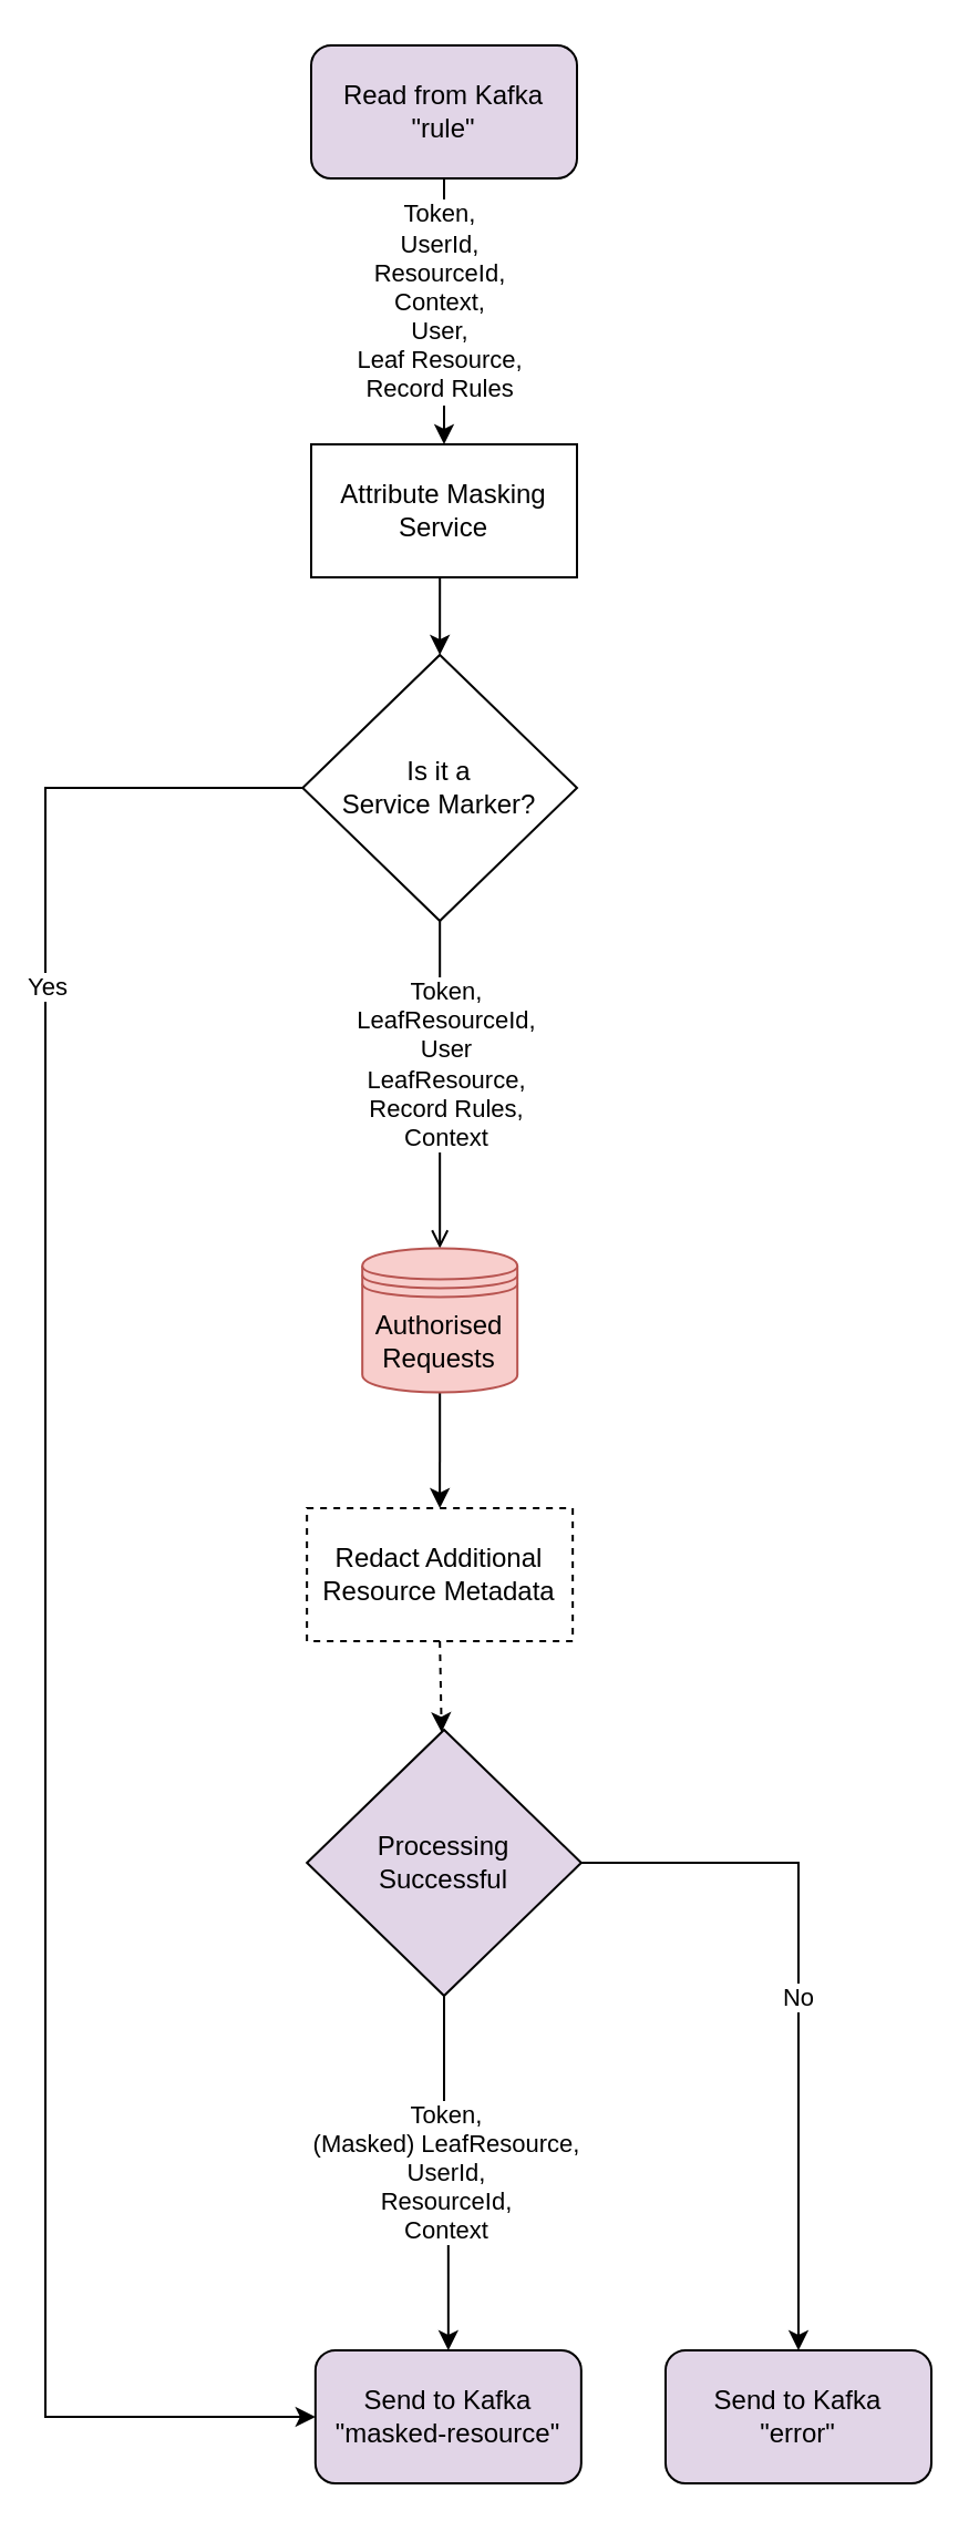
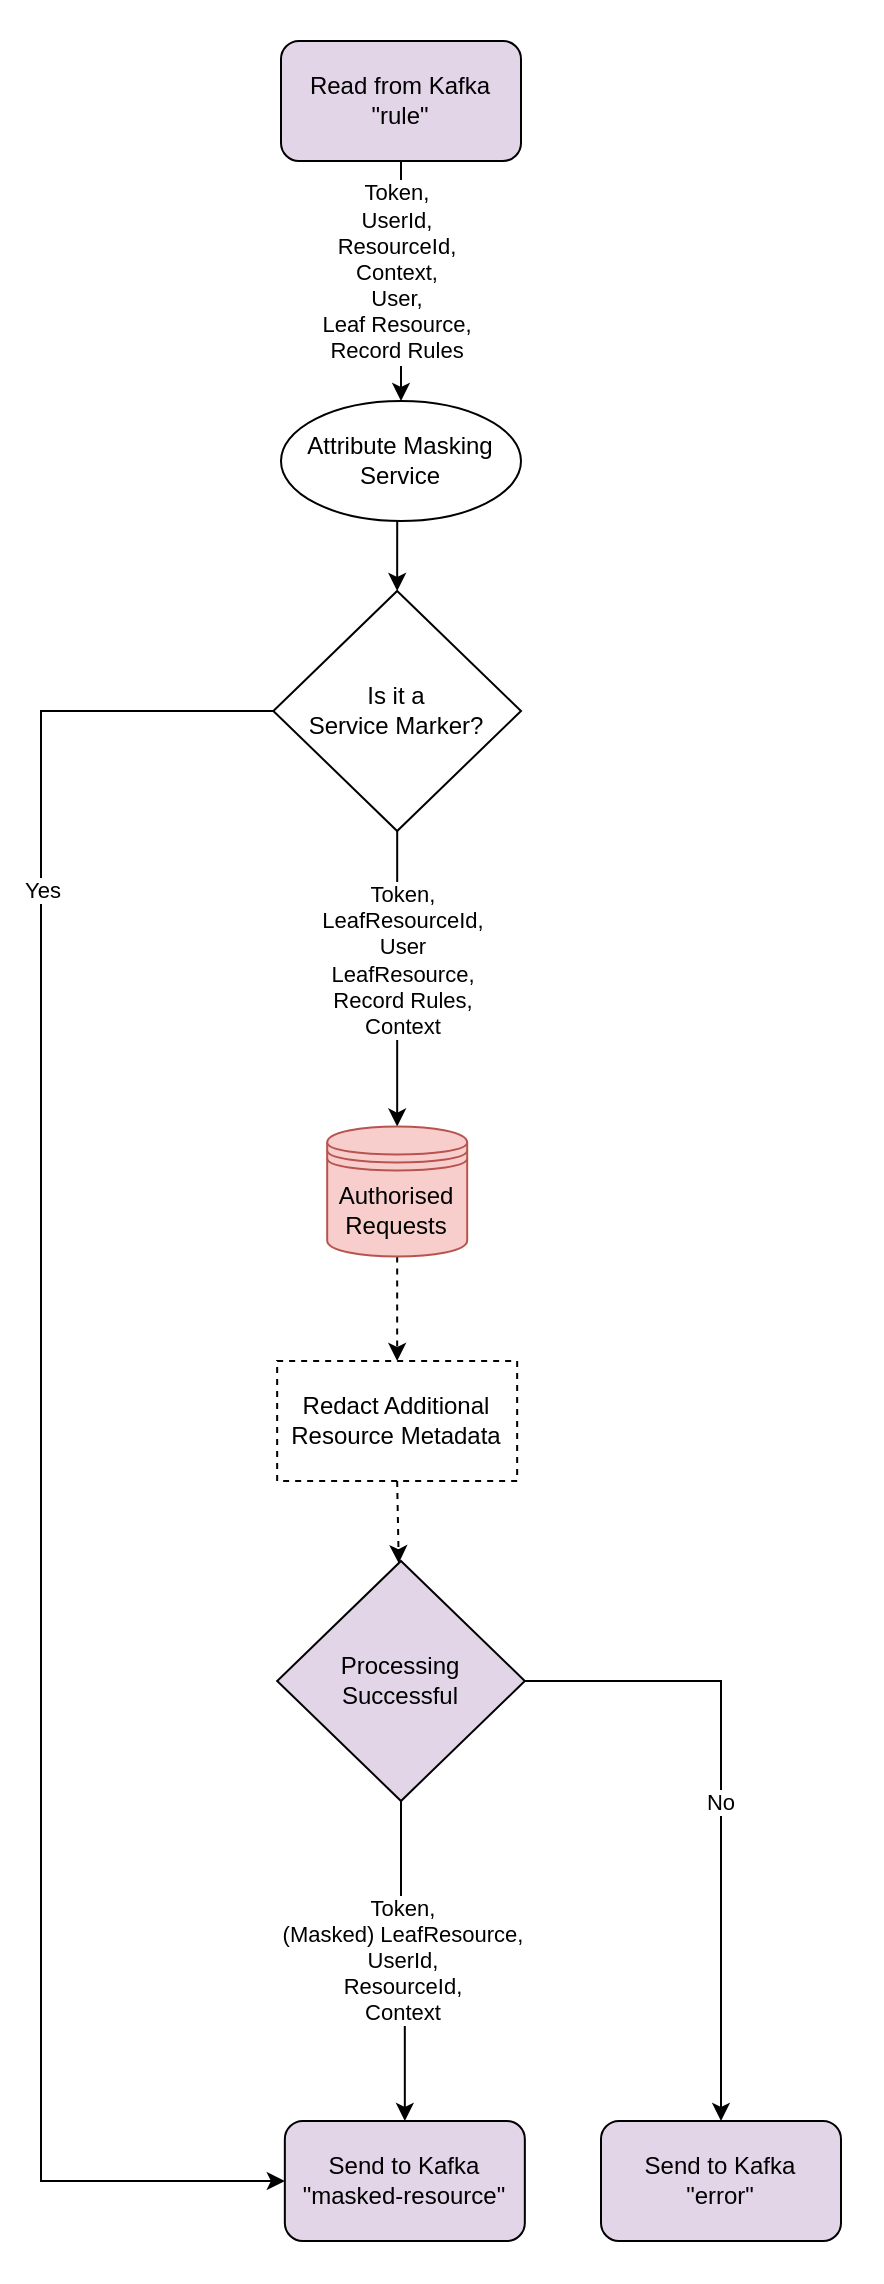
  <mxCell id="0" />
  <mxCell id="1" parent="0" />
  <mxCell id="2" style="edgeStyle=orthogonalEdgeStyle;rounded=0;orthogonalLoop=1;jettySize=auto;html=1;exitX=0.5;exitY=1;exitDx=0;exitDy=0;entryX=0.5;entryY=0;entryDx=0;entryDy=0;" parent="1" source="3" target="11" edge="1"><mxGeometry relative="1" as="geometry" /></mxCell>
- <mxCell id="3" value="Attribute Masking Service" style="rounded=0;whiteSpace=wrap;html=1;" parent="1" vertex="1"><mxGeometry x="140" y="200" width="120" height="60" as="geometry" /></mxCell>
+ <mxCell id="3" value="Attribute Masking Service" style="ellipse;whiteSpace=wrap;html=1;" parent="1" vertex="1"><mxGeometry x="140" y="200" width="120" height="60" as="geometry" /></mxCell>
  <mxCell id="4" style="edgeStyle=orthogonalEdgeStyle;rounded=0;orthogonalLoop=1;jettySize=auto;html=1;exitX=0.5;exitY=1;exitDx=0;exitDy=0;entryX=0.5;entryY=0;entryDx=0;entryDy=0;" parent="1" source="6" target="3" edge="1"><mxGeometry relative="1" as="geometry" /></mxCell>
  <mxCell id="5" value="&lt;span style=&quot;font-family: &amp;#34;helvetica&amp;#34;&quot;&gt;Token,&lt;/span&gt;&lt;br style=&quot;font-family: &amp;#34;helvetica&amp;#34;&quot;&gt;&lt;span style=&quot;font-family: &amp;#34;helvetica&amp;#34;&quot;&gt;UserId,&lt;/span&gt;&lt;br style=&quot;font-family: &amp;#34;helvetica&amp;#34;&quot;&gt;&lt;span style=&quot;font-family: &amp;#34;helvetica&amp;#34;&quot;&gt;ResourceId,&lt;/span&gt;&lt;br style=&quot;font-family: &amp;#34;helvetica&amp;#34;&quot;&gt;&lt;span style=&quot;font-family: &amp;#34;helvetica&amp;#34;&quot;&gt;Context,&lt;/span&gt;&lt;br style=&quot;font-family: &amp;#34;helvetica&amp;#34;&quot;&gt;&lt;span style=&quot;font-family: &amp;#34;helvetica&amp;#34;&quot;&gt;User,&lt;/span&gt;&lt;br style=&quot;font-family: &amp;#34;helvetica&amp;#34;&quot;&gt;&lt;span style=&quot;font-family: &amp;#34;helvetica&amp;#34;&quot;&gt;Leaf Resource,&lt;br&gt;Record Rules&lt;br&gt;&lt;/span&gt;" style="edgeLabel;html=1;align=center;verticalAlign=middle;resizable=0;points=[];" parent="4" vertex="1" connectable="0"><mxGeometry x="-0.233" y="-3" relative="1" as="geometry"><mxPoint y="9" as="offset" /></mxGeometry></mxCell>
  <mxCell id="6" value="&lt;div&gt;Read from Kafka&lt;/div&gt;&lt;div&gt;&quot;rule&quot;&lt;br&gt;&lt;/div&gt;" style="rounded=1;whiteSpace=wrap;html=1;fillColor=#E1D5E7;" parent="1" vertex="1"><mxGeometry x="140" y="20" width="120" height="60" as="geometry" /></mxCell>
  <mxCell id="7" style="edgeStyle=orthogonalEdgeStyle;rounded=0;orthogonalLoop=1;jettySize=auto;html=1;exitX=0;exitY=0.5;exitDx=0;exitDy=0;entryX=0;entryY=0.5;entryDx=0;entryDy=0;" parent="1" source="11" target="12" edge="1"><mxGeometry relative="1" as="geometry"><Array as="points"><mxPoint x="20" y="355" /><mxPoint x="20" y="1090" /></Array></mxGeometry></mxCell>
  <mxCell id="8" value="Yes" style="edgeLabel;html=1;align=center;verticalAlign=middle;resizable=0;points=[];" parent="7" vertex="1" connectable="0"><mxGeometry x="-0.726" y="73" relative="1" as="geometry"><mxPoint x="-73" y="73" as="offset" /></mxGeometry></mxCell>
- <mxCell id="9" style="edgeStyle=orthogonalEdgeStyle;rounded=0;orthogonalLoop=1;jettySize=auto;html=1;exitX=0.5;exitY=1;exitDx=0;exitDy=0;entryX=0.5;entryY=0;entryDx=0;entryDy=0;endArrow=open;" parent="1" source="11" target="15" edge="1"><mxGeometry relative="1" as="geometry" /></mxCell>
+ <mxCell id="9" style="edgeStyle=orthogonalEdgeStyle;rounded=0;orthogonalLoop=1;jettySize=auto;html=1;exitX=0.5;exitY=1;exitDx=0;exitDy=0;entryX=0.5;entryY=0;entryDx=0;entryDy=0;" parent="1" source="11" target="15" edge="1"><mxGeometry relative="1" as="geometry" /></mxCell>
  <mxCell id="10" value="Token,&lt;br&gt;LeafResourceId,&lt;br&gt;User&lt;br&gt;LeafResource,&lt;br&gt;Record Rules,&lt;br&gt;Context" style="edgeLabel;html=1;align=center;verticalAlign=middle;resizable=0;points=[];" parent="9" vertex="1" connectable="0"><mxGeometry x="-0.256" y="1" relative="1" as="geometry"><mxPoint x="1" y="10" as="offset" /></mxGeometry></mxCell>
  <mxCell id="11" value="Is it a &lt;br&gt;Service Marker?" style="rhombus;whiteSpace=wrap;html=1;" parent="1" vertex="1"><mxGeometry x="136.17" y="295" width="123.83" height="120" as="geometry" /></mxCell>
  <mxCell id="12" value="&lt;div&gt;Send to Kafka&lt;/div&gt;&lt;div&gt;&quot;masked-resource&quot;&lt;br&gt;&lt;/div&gt;" style="rounded=1;whiteSpace=wrap;html=1;fillColor=#E1D5E7;" parent="1" vertex="1"><mxGeometry x="141.92" y="1060" width="120" height="60" as="geometry" /></mxCell>
  <mxCell id="13" value="Redact Additional Resource Metadata" style="rounded=0;whiteSpace=wrap;html=1;dashed=1;" parent="1" vertex="1"><mxGeometry x="138.08" y="680" width="120" height="60" as="geometry" /></mxCell>
- <mxCell id="14" style="edgeStyle=orthogonalEdgeStyle;rounded=0;orthogonalLoop=1;jettySize=auto;html=1;exitX=0.5;exitY=1;exitDx=0;exitDy=0;entryX=0.5;entryY=0;entryDx=0;entryDy=0;" parent="1" source="15" target="13" edge="1"><mxGeometry relative="1" as="geometry" /></mxCell>
+ <mxCell id="14" style="edgeStyle=orthogonalEdgeStyle;rounded=0;orthogonalLoop=1;jettySize=auto;html=1;exitX=0.5;exitY=1;exitDx=0;exitDy=0;entryX=0.5;entryY=0;entryDx=0;entryDy=0;dashed=1;" parent="1" source="15" target="13" edge="1"><mxGeometry relative="1" as="geometry" /></mxCell>
  <mxCell id="15" value="Authorised Requests" style="shape=datastore;whiteSpace=wrap;html=1;fillColor=#f8cecc;strokeColor=#b85450;" parent="1" vertex="1"><mxGeometry x="163.09" y="562.78" width="70" height="65" as="geometry" /></mxCell>
  <mxCell id="16" value="No" style="edgeStyle=orthogonalEdgeStyle;rounded=0;orthogonalLoop=1;jettySize=auto;html=1;exitX=1;exitY=0.5;exitDx=0;exitDy=0;entryX=0.5;entryY=0;entryDx=0;entryDy=0;" edge="1" parent="1" source="18" target="19"><mxGeometry relative="1" as="geometry" /></mxCell>
  <mxCell id="17" value="&lt;span style=&quot;color: rgb(0 , 0 , 0) ; font-family: &amp;#34;helvetica&amp;#34; ; font-size: 11px ; font-style: normal ; font-weight: 400 ; letter-spacing: normal ; text-align: center ; text-indent: 0px ; text-transform: none ; word-spacing: 0px ; background-color: rgb(255 , 255 , 255) ; display: inline ; float: none&quot;&gt;Token,&lt;/span&gt;&lt;br style=&quot;color: rgb(0 , 0 , 0) ; font-family: &amp;#34;helvetica&amp;#34; ; font-size: 11px ; font-style: normal ; font-weight: 400 ; letter-spacing: normal ; text-align: center ; text-indent: 0px ; text-transform: none ; word-spacing: 0px&quot;&gt;&lt;span style=&quot;color: rgb(0 , 0 , 0) ; font-family: &amp;#34;helvetica&amp;#34; ; font-size: 11px ; font-style: normal ; font-weight: 400 ; letter-spacing: normal ; text-align: center ; text-indent: 0px ; text-transform: none ; word-spacing: 0px ; background-color: rgb(255 , 255 , 255) ; display: inline ; float: none&quot;&gt;(Masked) LeafResource,&lt;/span&gt;&lt;br style=&quot;color: rgb(0 , 0 , 0) ; font-family: &amp;#34;helvetica&amp;#34; ; font-size: 11px ; font-style: normal ; font-weight: 400 ; letter-spacing: normal ; text-align: center ; text-indent: 0px ; text-transform: none ; word-spacing: 0px&quot;&gt;&lt;span style=&quot;color: rgb(0 , 0 , 0) ; font-family: &amp;#34;helvetica&amp;#34; ; font-size: 11px ; font-style: normal ; font-weight: 400 ; letter-spacing: normal ; text-align: center ; text-indent: 0px ; text-transform: none ; word-spacing: 0px ; background-color: rgb(255 , 255 , 255) ; display: inline ; float: none&quot;&gt;UserId,&lt;/span&gt;&lt;br style=&quot;color: rgb(0 , 0 , 0) ; font-family: &amp;#34;helvetica&amp;#34; ; font-size: 11px ; font-style: normal ; font-weight: 400 ; letter-spacing: normal ; text-align: center ; text-indent: 0px ; text-transform: none ; word-spacing: 0px&quot;&gt;&lt;span style=&quot;color: rgb(0 , 0 , 0) ; font-family: &amp;#34;helvetica&amp;#34; ; font-size: 11px ; font-style: normal ; font-weight: 400 ; letter-spacing: normal ; text-align: center ; text-indent: 0px ; text-transform: none ; word-spacing: 0px ; background-color: rgb(255 , 255 , 255) ; display: inline ; float: none&quot;&gt;ResourceId,&lt;/span&gt;&lt;br style=&quot;color: rgb(0 , 0 , 0) ; font-family: &amp;#34;helvetica&amp;#34; ; font-size: 11px ; font-style: normal ; font-weight: 400 ; letter-spacing: normal ; text-align: center ; text-indent: 0px ; text-transform: none ; word-spacing: 0px&quot;&gt;&lt;span style=&quot;color: rgb(0 , 0 , 0) ; font-family: &amp;#34;helvetica&amp;#34; ; font-size: 11px ; font-style: normal ; font-weight: 400 ; letter-spacing: normal ; text-align: center ; text-indent: 0px ; text-transform: none ; word-spacing: 0px ; background-color: rgb(255 , 255 , 255) ; display: inline ; float: none&quot;&gt;Context&lt;/span&gt;" style="edgeStyle=orthogonalEdgeStyle;rounded=0;orthogonalLoop=1;jettySize=auto;html=1;exitX=0.5;exitY=1;exitDx=0;exitDy=0;entryX=0.5;entryY=0;entryDx=0;entryDy=0;" edge="1" parent="1" source="18" target="12"><mxGeometry relative="1" as="geometry" /></mxCell>
  <mxCell id="18" value="Processing &lt;br&gt;Successful" style="rhombus;whiteSpace=wrap;html=1;fillColor=#e1d5e7;" parent="1" vertex="1"><mxGeometry x="138.09" y="780" width="123.83" height="120" as="geometry" /></mxCell>
  <mxCell id="19" value="&lt;div&gt;Send to Kafka&lt;/div&gt;&lt;div&gt;&quot;error&quot;&lt;br&gt;&lt;/div&gt;" style="rounded=1;whiteSpace=wrap;html=1;fillColor=#E1D5E7;" parent="1" vertex="1"><mxGeometry x="300" y="1060" width="120" height="60" as="geometry" /></mxCell>
  <mxCell id="20" value="" style="endArrow=classic;html=1;exitX=0.5;exitY=1;exitDx=0;exitDy=0;dashed=1;" parent="1" source="13" target="18" edge="1"><mxGeometry width="50" height="50" relative="1" as="geometry"><mxPoint x="310" y="910" as="sourcePoint" /><mxPoint x="360" y="860" as="targetPoint" /></mxGeometry></mxCell>
